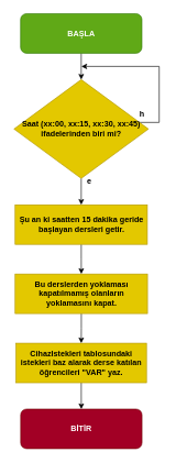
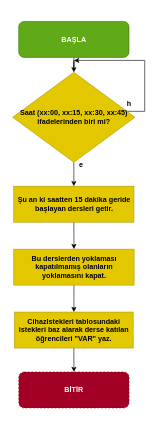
  <mxCell id="0" />
  <mxCell id="1" parent="0" />
  <mxCell id="2" style="edgeStyle=orthogonalEdgeStyle;rounded=0;orthogonalLoop=1;jettySize=auto;html=1;entryX=0.5;entryY=0;entryDx=0;entryDy=0;fontStyle=1" edge="1" parent="1" source="3" target="6"><mxGeometry relative="1" as="geometry" /></mxCell>
- <mxCell id="3" value="BAŞLA" style="rounded=1;whiteSpace=wrap;html=1;fillColor=#60a917;fontColor=#ffffff;strokeColor=#2D7600;fontStyle=1" vertex="1" parent="1"><mxGeometry x="30.75" y="20" width="184" height="60" as="geometry" /></mxCell>
+ <mxCell id="3" value="BAŞLA" style="rounded=1;whiteSpace=wrap;html=1;fillColor=#60a917;fontColor=#ffffff;strokeColor=#2D7600;fontStyle=1" vertex="1" parent="1"><mxGeometry x="30.75" y="35" width="184" height="60" as="geometry" /></mxCell>
  <mxCell id="4" style="edgeStyle=orthogonalEdgeStyle;rounded=0;orthogonalLoop=1;jettySize=auto;html=1;entryX=0.5;entryY=0;entryDx=0;entryDy=0;fontStyle=1" edge="1" parent="1" source="6" target="8"><mxGeometry relative="1" as="geometry" /></mxCell>
  <mxCell id="5" style="edgeStyle=orthogonalEdgeStyle;rounded=0;orthogonalLoop=1;jettySize=auto;html=1;fontStyle=1" edge="1" parent="1" source="6"><mxGeometry relative="1" as="geometry"><mxPoint x="123" y="100" as="targetPoint" /><Array as="points"><mxPoint x="241" y="185" /><mxPoint x="241" y="100" /></Array></mxGeometry></mxCell>
  <mxCell id="6" value="Saat (xx:00, xx:15, xx:30, xx:45) ifadelerinden biri mi?" style="rhombus;whiteSpace=wrap;html=1;fillColor=#e3c800;fontColor=#000000;strokeColor=#B09500;fontStyle=1" vertex="1" parent="1"><mxGeometry x="20.75" y="120" width="204" height="150" as="geometry" /></mxCell>
  <mxCell id="7" style="edgeStyle=orthogonalEdgeStyle;rounded=0;orthogonalLoop=1;jettySize=auto;html=1;entryX=0.5;entryY=0;entryDx=0;entryDy=0;fontStyle=1" edge="1" parent="1" source="8" target="12"><mxGeometry relative="1" as="geometry" /></mxCell>
  <mxCell id="8" value="Şu an ki saatten 15 dakika geride başlayan dersleri getir." style="rounded=0;whiteSpace=wrap;html=1;fillColor=#e3c800;fontColor=#000000;strokeColor=#B09500;fontStyle=1" vertex="1" parent="1"><mxGeometry x="22.5" y="310" width="200.5" height="60" as="geometry" /></mxCell>
  <mxCell id="9" value="e" style="text;html=1;strokeColor=none;fillColor=none;align=center;verticalAlign=middle;whiteSpace=wrap;rounded=0;fontStyle=1" vertex="1" parent="1"><mxGeometry x="105" y="260" width="60" height="30" as="geometry" /></mxCell>
  <mxCell id="10" value="h" style="text;html=1;strokeColor=none;fillColor=none;align=center;verticalAlign=middle;whiteSpace=wrap;rounded=0;fontStyle=1" vertex="1" parent="1"><mxGeometry x="185" y="158" width="60" height="30" as="geometry" /></mxCell>
  <mxCell id="11" style="edgeStyle=orthogonalEdgeStyle;rounded=0;orthogonalLoop=1;jettySize=auto;html=1;entryX=0.5;entryY=0;entryDx=0;entryDy=0;fontStyle=1" edge="1" parent="1" source="12" target="14"><mxGeometry relative="1" as="geometry" /></mxCell>
  <mxCell id="12" value="Bu derslerden yoklaması kapatılmamış olanların yoklamasını kapat." style="rounded=0;whiteSpace=wrap;html=1;fillColor=#e3c800;fontColor=#000000;strokeColor=#B09500;fontStyle=1" vertex="1" parent="1"><mxGeometry x="22.5" y="415" width="200.75" height="60" as="geometry" /></mxCell>
  <mxCell id="13" style="edgeStyle=orthogonalEdgeStyle;rounded=0;orthogonalLoop=1;jettySize=auto;html=1;entryX=0.5;entryY=0;entryDx=0;entryDy=0;fontStyle=1" edge="1" parent="1" source="14" target="15"><mxGeometry relative="1" as="geometry" /></mxCell>
  <mxCell id="14" value="CihazIstekleri tablosundaki istekleri baz alarak derse katılan öğrencileri &quot;VAR&quot; yaz." style="rounded=0;whiteSpace=wrap;html=1;fillColor=#e3c800;fontColor=#000000;strokeColor=#B09500;fontStyle=1" vertex="1" parent="1"><mxGeometry x="23.75" y="520" width="198" height="60" as="geometry" /></mxCell>
- <mxCell id="15" value="BİTİR" style="rounded=1;whiteSpace=wrap;html=1;fillColor=#a20025;fontColor=#ffffff;strokeColor=#6F0000;fontStyle=1" vertex="1" parent="1"><mxGeometry x="30.88" y="620" width="184" height="60" as="geometry" /></mxCell>
+ <mxCell id="15" value="BİTİR" style="rounded=1;whiteSpace=wrap;html=1;fillColor=#a20025;fontColor=#ffffff;strokeColor=#6F0000;fontStyle=1;dashed=1;" vertex="1" parent="1"><mxGeometry x="30.88" y="620" width="184" height="60" as="geometry" /></mxCell>
